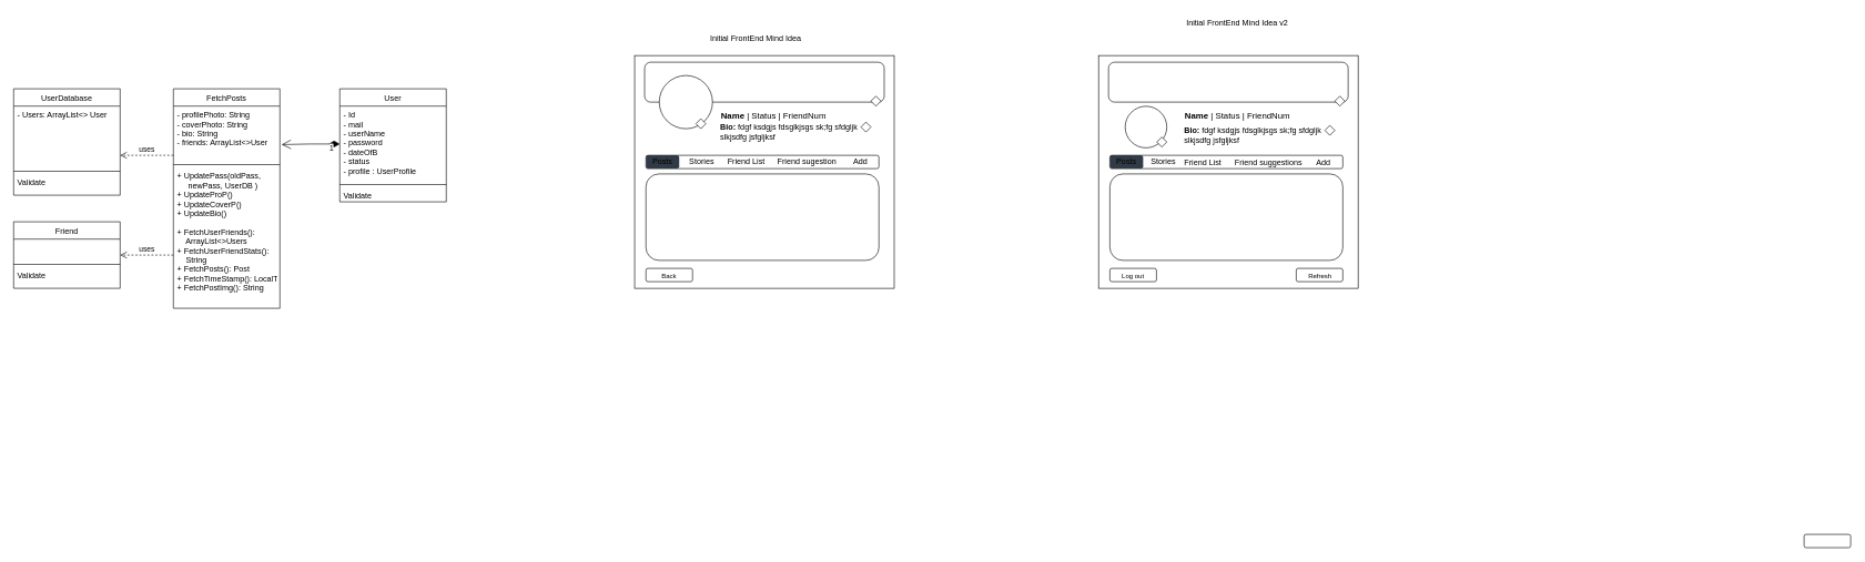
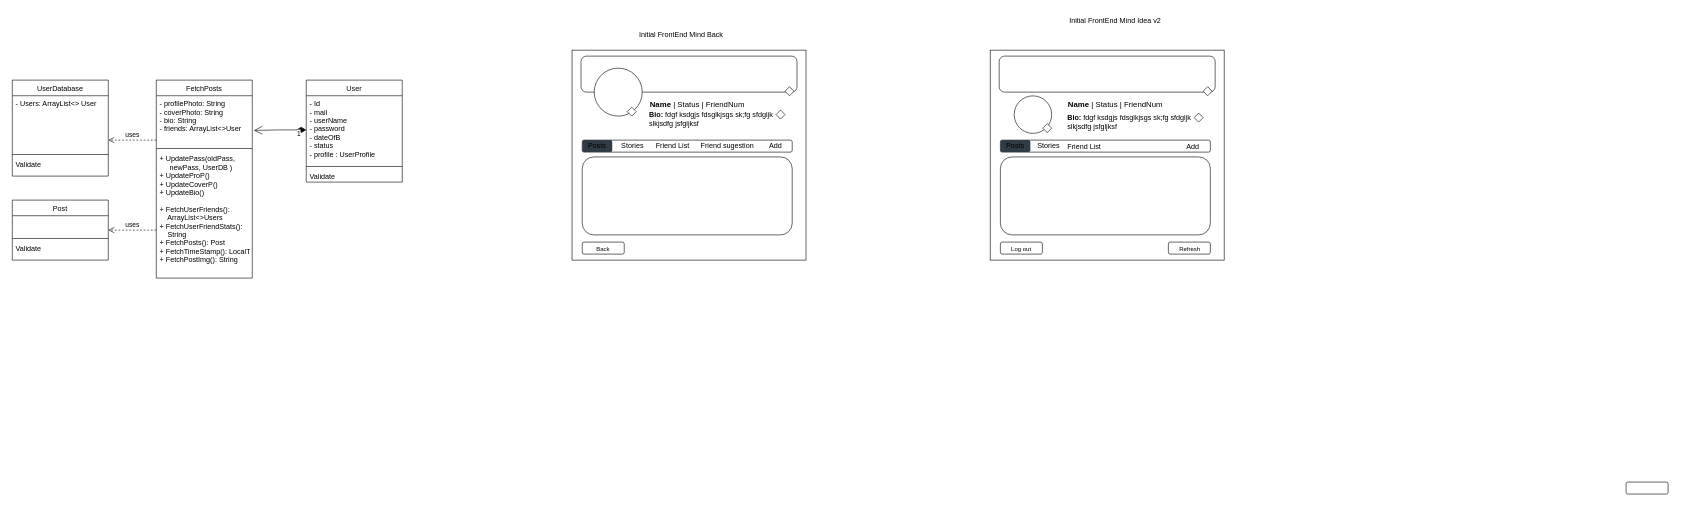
  <mxCell id="0" />
  <mxCell id="1" parent="0" />
  <mxCell id="2" value="FetchPosts" style="swimlane;fontStyle=0;align=center;verticalAlign=top;childLayout=stackLayout;horizontal=1;startSize=26;horizontalStack=0;resizeParent=1;resizeLast=0;collapsible=1;marginBottom=0;rounded=0;shadow=0;strokeWidth=1;" parent="1" vertex="1"><mxGeometry x="260" y="133" width="160" height="330" as="geometry"><mxRectangle x="550" y="140" width="160" height="26" as="alternateBounds" /></mxGeometry></mxCell>
  <mxCell id="3" value="- profilePhoto: String&#10;- coverPhoto: String&#10;- bio: String&#10;- friends: ArrayList&lt;&gt;User" style="text;align=left;verticalAlign=top;spacingLeft=4;spacingRight=4;overflow=hidden;rotatable=0;points=[[0,0.5],[1,0.5]];portConstraint=eastwest;" parent="2" vertex="1"><mxGeometry y="26" width="160" height="84" as="geometry" /></mxCell>
  <mxCell id="4" value="" style="line;html=1;strokeWidth=1;align=left;verticalAlign=middle;spacingTop=-1;spacingLeft=3;spacingRight=3;rotatable=0;labelPosition=right;points=[];portConstraint=eastwest;" parent="2" vertex="1"><mxGeometry y="110" width="160" height="8" as="geometry" /></mxCell>
  <mxCell id="5" value="+ UpdatePass(oldPass, &#10;     newPass, UserDB )&#10;+ UpdateProP()&#10;+ UpdateCoverP()&#10;+ UpdateBio()&#10;&#10;+ FetchUserFriends(): &#10;    ArrayList&lt;&gt;Users&#10;+ FetchUserFriendStats(): &#10;    String&#10;+ FetchPosts(): Post&#10;+ FetchTimeStamp(): LocalT&#10;+ FetchPostImg(): String" style="text;align=left;verticalAlign=top;spacingLeft=4;spacingRight=4;overflow=hidden;rotatable=0;points=[[0,0.5],[1,0.5]];portConstraint=eastwest;" parent="2" vertex="1"><mxGeometry y="118" width="160" height="212" as="geometry" /></mxCell>
  <mxCell id="6" value="User" style="swimlane;fontStyle=0;align=center;verticalAlign=top;childLayout=stackLayout;horizontal=1;startSize=26;horizontalStack=0;resizeParent=1;resizeLast=0;collapsible=1;marginBottom=0;rounded=0;shadow=0;strokeWidth=1;" parent="1" vertex="1"><mxGeometry x="510" y="133" width="160" height="170" as="geometry"><mxRectangle x="550" y="140" width="160" height="26" as="alternateBounds" /></mxGeometry></mxCell>
  <mxCell id="7" value="- Id&#10;- mail&#10;- userName&#10;- password&#10;- dateOfB&#10;- status&#10;- profile : UserProfile" style="text;align=left;verticalAlign=top;spacingLeft=4;spacingRight=4;overflow=hidden;rotatable=0;points=[[0,0.5],[1,0.5]];portConstraint=eastwest;" parent="6" vertex="1"><mxGeometry y="26" width="160" height="114" as="geometry" /></mxCell>
  <mxCell id="8" value="" style="line;html=1;strokeWidth=1;align=left;verticalAlign=middle;spacingTop=-1;spacingLeft=3;spacingRight=3;rotatable=0;labelPosition=right;points=[];portConstraint=eastwest;" parent="6" vertex="1"><mxGeometry y="140" width="160" height="8" as="geometry" /></mxCell>
  <mxCell id="9" value="Validate" style="text;align=left;verticalAlign=top;spacingLeft=4;spacingRight=4;overflow=hidden;rotatable=0;points=[[0,0.5],[1,0.5]];portConstraint=eastwest;" parent="6" vertex="1"><mxGeometry y="148" width="160" height="22" as="geometry" /></mxCell>
  <mxCell id="10" value="UserDatabase" style="swimlane;fontStyle=0;align=center;verticalAlign=top;childLayout=stackLayout;horizontal=1;startSize=26;horizontalStack=0;resizeParent=1;resizeLast=0;collapsible=1;marginBottom=0;rounded=0;shadow=0;strokeWidth=1;" parent="1" vertex="1"><mxGeometry x="20" y="133" width="160" height="160" as="geometry"><mxRectangle x="550" y="140" width="160" height="26" as="alternateBounds" /></mxGeometry></mxCell>
  <mxCell id="11" value="- Users: ArrayList&lt;&gt; User&#10;" style="text;align=left;verticalAlign=top;spacingLeft=4;spacingRight=4;overflow=hidden;rotatable=0;points=[[0,0.5],[1,0.5]];portConstraint=eastwest;" parent="10" vertex="1"><mxGeometry y="26" width="160" height="94" as="geometry" /></mxCell>
  <mxCell id="12" value="" style="line;html=1;strokeWidth=1;align=left;verticalAlign=middle;spacingTop=-1;spacingLeft=3;spacingRight=3;rotatable=0;labelPosition=right;points=[];portConstraint=eastwest;" parent="10" vertex="1"><mxGeometry y="120" width="160" height="8" as="geometry" /></mxCell>
  <mxCell id="13" value="Validate" style="text;align=left;verticalAlign=top;spacingLeft=4;spacingRight=4;overflow=hidden;rotatable=0;points=[[0,0.5],[1,0.5]];portConstraint=eastwest;" parent="10" vertex="1"><mxGeometry y="128" width="160" height="22" as="geometry" /></mxCell>
  <mxCell id="14" value="uses" style="html=1;verticalAlign=bottom;endArrow=open;dashed=1;endSize=8;curved=0;rounded=0;" parent="1" edge="1"><mxGeometry relative="1" as="geometry"><mxPoint x="260" y="233" as="sourcePoint" /><mxPoint x="180" y="233" as="targetPoint" /></mxGeometry></mxCell>
- <mxCell id="15" value="Initial FrontEnd Mind Idea" style="text;html=1;align=center;verticalAlign=middle;whiteSpace=wrap;rounded=0;" parent="1" vertex="1"><mxGeometry x="1060" y="43" width="150" height="30" as="geometry" /></mxCell>
+ <mxCell id="15" value="Initial FrontEnd Mind Back" style="text;html=1;align=center;verticalAlign=middle;whiteSpace=wrap;rounded=0;" parent="1" vertex="1"><mxGeometry x="1060" y="43" width="150" height="30" as="geometry" /></mxCell>
  <mxCell id="16" value="" style="rounded=0;whiteSpace=wrap;html=1;" parent="1" vertex="1"><mxGeometry x="953" y="83" width="390" height="350" as="geometry" /></mxCell>
  <mxCell id="17" value="" style="rounded=1;whiteSpace=wrap;html=1;" parent="1" vertex="1"><mxGeometry x="968" y="93" width="360" height="60" as="geometry" /></mxCell>
  <mxCell id="18" value="" style="ellipse;whiteSpace=wrap;html=1;aspect=fixed;" parent="1" vertex="1"><mxGeometry x="990" y="113" width="80" height="80" as="geometry" /></mxCell>
  <mxCell id="19" value="" style="rounded=1;whiteSpace=wrap;html=1;" parent="1" vertex="1"><mxGeometry x="970" y="233" width="350" height="20" as="geometry" /></mxCell>
  <mxCell id="20" value="&lt;b&gt;Bio: &lt;/b&gt;fdgf ksdgjs fdsglkjsgs sk;fg sfdgljk slkjsdfg jsfgljksf&amp;nbsp;" style="text;html=1;align=left;verticalAlign=middle;whiteSpace=wrap;rounded=0;" parent="1" vertex="1"><mxGeometry x="1080" y="183" width="250" height="30" as="geometry" /></mxCell>
  <mxCell id="21" value="" style="rhombus;whiteSpace=wrap;html=1;" parent="1" vertex="1"><mxGeometry x="1308" y="144" width="15" height="15" as="geometry" /></mxCell>
  <mxCell id="22" value="" style="rhombus;whiteSpace=wrap;html=1;" parent="1" vertex="1"><mxGeometry x="1045" y="178" width="15" height="15" as="geometry" /></mxCell>
  <mxCell id="23" value="" style="rounded=1;whiteSpace=wrap;html=1;" parent="1" vertex="1"><mxGeometry x="970" y="403" width="70" height="20" as="geometry" /></mxCell>
  <mxCell id="24" value="" style="rhombus;whiteSpace=wrap;html=1;" parent="1" vertex="1"><mxGeometry x="1293" y="183" width="15" height="15" as="geometry" /></mxCell>
  <mxCell id="25" value="Friend List" style="text;html=1;align=center;verticalAlign=middle;whiteSpace=wrap;rounded=0;" parent="1" vertex="1"><mxGeometry x="1091" y="228" width="60" height="30" as="geometry" /></mxCell>
  <mxCell id="26" value="Back" style="text;html=1;align=center;verticalAlign=middle;whiteSpace=wrap;rounded=0;fontSize=10;" parent="1" vertex="1"><mxGeometry x="975" y="407" width="60" height="14" as="geometry" /></mxCell>
  <mxCell id="27" value="&lt;b style=&quot;font-size: 13px;&quot;&gt;Name&lt;/b&gt; | Status | FriendNum" style="text;html=1;align=left;verticalAlign=middle;whiteSpace=wrap;rounded=0;fontSize=13;" parent="1" vertex="1"><mxGeometry x="1081" y="158" width="160" height="30" as="geometry" /></mxCell>
- <mxCell id="28" value="Friend" style="swimlane;fontStyle=0;align=center;verticalAlign=top;childLayout=stackLayout;horizontal=1;startSize=26;horizontalStack=0;resizeParent=1;resizeLast=0;collapsible=1;marginBottom=0;rounded=0;shadow=0;strokeWidth=1;" parent="1" vertex="1"><mxGeometry x="20" y="333" width="160" height="100" as="geometry"><mxRectangle x="550" y="140" width="160" height="26" as="alternateBounds" /></mxGeometry></mxCell>
+ <mxCell id="28" value="Post" style="swimlane;fontStyle=0;align=center;verticalAlign=top;childLayout=stackLayout;horizontal=1;startSize=26;horizontalStack=0;resizeParent=1;resizeLast=0;collapsible=1;marginBottom=0;rounded=0;shadow=0;strokeWidth=1;" parent="1" vertex="1"><mxGeometry x="20" y="333" width="160" height="100" as="geometry"><mxRectangle x="550" y="140" width="160" height="26" as="alternateBounds" /></mxGeometry></mxCell>
  <mxCell id="29" value="&#10;" style="text;align=left;verticalAlign=top;spacingLeft=4;spacingRight=4;overflow=hidden;rotatable=0;points=[[0,0.5],[1,0.5]];portConstraint=eastwest;" parent="28" vertex="1"><mxGeometry y="26" width="160" height="34" as="geometry" /></mxCell>
  <mxCell id="30" value="" style="line;html=1;strokeWidth=1;align=left;verticalAlign=middle;spacingTop=-1;spacingLeft=3;spacingRight=3;rotatable=0;labelPosition=right;points=[];portConstraint=eastwest;" parent="28" vertex="1"><mxGeometry y="60" width="160" height="8" as="geometry" /></mxCell>
  <mxCell id="31" value="Validate" style="text;align=left;verticalAlign=top;spacingLeft=4;spacingRight=4;overflow=hidden;rotatable=0;points=[[0,0.5],[1,0.5]];portConstraint=eastwest;" parent="28" vertex="1"><mxGeometry y="68" width="160" height="22" as="geometry" /></mxCell>
  <mxCell id="32" value="uses" style="html=1;verticalAlign=bottom;endArrow=open;dashed=1;endSize=8;curved=0;rounded=0;" parent="1" edge="1"><mxGeometry relative="1" as="geometry"><mxPoint x="260" y="383" as="sourcePoint" /><mxPoint x="180" y="383" as="targetPoint" /></mxGeometry></mxCell>
  <mxCell id="33" value="1" style="endArrow=open;html=1;endSize=12;startArrow=diamondThin;startSize=14;startFill=1;edgeStyle=orthogonalEdgeStyle;align=left;verticalAlign=bottom;rounded=0;exitX=0;exitY=0.5;exitDx=0;exitDy=0;entryX=1.016;entryY=0.689;entryDx=0;entryDy=0;entryPerimeter=0;" parent="1" source="7" target="3" edge="1"><mxGeometry x="-0.608" y="15" relative="1" as="geometry"><mxPoint x="340" y="263" as="sourcePoint" /><mxPoint x="500" y="263" as="targetPoint" /><mxPoint as="offset" /></mxGeometry></mxCell>
  <mxCell id="34" value="Stories" style="text;html=1;align=center;verticalAlign=middle;whiteSpace=wrap;rounded=0;" parent="1" vertex="1"><mxGeometry x="1024" y="228" width="60" height="30" as="geometry" /></mxCell>
  <mxCell id="35" value="Friend sugestion" style="text;html=1;align=center;verticalAlign=middle;whiteSpace=wrap;rounded=0;" parent="1" vertex="1"><mxGeometry x="1164" y="228" width="96" height="30" as="geometry" /></mxCell>
  <mxCell id="36" value="Add" style="text;html=1;align=center;verticalAlign=middle;whiteSpace=wrap;rounded=0;" parent="1" vertex="1"><mxGeometry x="1266" y="228" width="53" height="30" as="geometry" /></mxCell>
  <mxCell id="37" value="" style="rounded=1;whiteSpace=wrap;html=1;fillColor=#313b45;fontColor=#ffffff;strokeColor=none;" parent="1" vertex="1"><mxGeometry x="970" y="233" width="50" height="20" as="geometry" /></mxCell>
  <mxCell id="38" value="Posts" style="text;html=1;align=center;verticalAlign=middle;whiteSpace=wrap;rounded=0;" parent="1" vertex="1"><mxGeometry x="965" y="228" width="60" height="30" as="geometry" /></mxCell>
  <mxCell id="39" value="" style="rounded=1;whiteSpace=wrap;html=1;" parent="1" vertex="1"><mxGeometry x="970" y="261" width="350" height="130" as="geometry" /></mxCell>
  <mxCell id="40" value="" style="rounded=0;whiteSpace=wrap;html=1;" parent="1" vertex="1"><mxGeometry x="1650" y="83" width="390" height="350" as="geometry" /></mxCell>
  <mxCell id="41" value="" style="rounded=1;whiteSpace=wrap;html=1;" parent="1" vertex="1"><mxGeometry x="1665" y="93" width="360" height="60" as="geometry" /></mxCell>
  <mxCell id="42" value="" style="ellipse;whiteSpace=wrap;html=1;aspect=fixed;" parent="1" vertex="1"><mxGeometry x="1690" y="159.25" width="62.5" height="62.5" as="geometry" /></mxCell>
  <mxCell id="43" value="" style="rounded=1;whiteSpace=wrap;html=1;" parent="1" vertex="1"><mxGeometry x="1667" y="233" width="350" height="20" as="geometry" /></mxCell>
  <mxCell id="44" value="&lt;b&gt;Bio: &lt;/b&gt;fdgf ksdgjs fdsglkjsgs sk;fg sfdgljk slkjsdfg jsfgljksf&amp;nbsp;" style="text;html=1;align=left;verticalAlign=middle;whiteSpace=wrap;rounded=0;" parent="1" vertex="1"><mxGeometry x="1777" y="188" width="250" height="30" as="geometry" /></mxCell>
  <mxCell id="45" value="" style="rhombus;whiteSpace=wrap;html=1;" parent="1" vertex="1"><mxGeometry x="2005" y="144" width="15" height="15" as="geometry" /></mxCell>
  <mxCell id="46" value="" style="rhombus;whiteSpace=wrap;html=1;" parent="1" vertex="1"><mxGeometry x="1737.5" y="205.5" width="15" height="15" as="geometry" /></mxCell>
  <mxCell id="47" value="" style="rounded=1;whiteSpace=wrap;html=1;" parent="1" vertex="1"><mxGeometry x="1667" y="403" width="70" height="20" as="geometry" /></mxCell>
  <mxCell id="48" value="" style="rhombus;whiteSpace=wrap;html=1;" parent="1" vertex="1"><mxGeometry x="1990" y="188" width="15" height="15" as="geometry" /></mxCell>
  <mxCell id="49" value="Friend List" style="text;html=1;align=center;verticalAlign=middle;whiteSpace=wrap;rounded=0;" parent="1" vertex="1"><mxGeometry x="1777" y="233" width="60" height="21" as="geometry" /></mxCell>
  <mxCell id="50" value="Log out" style="text;html=1;align=center;verticalAlign=middle;whiteSpace=wrap;rounded=0;fontSize=10;" parent="1" vertex="1"><mxGeometry x="1672" y="410" width="60" height="8" as="geometry" /></mxCell>
  <mxCell id="51" value="&lt;b style=&quot;font-size: 13px;&quot;&gt;Name&lt;/b&gt; | Status | FriendNum" style="text;html=1;align=left;verticalAlign=middle;whiteSpace=wrap;rounded=0;fontSize=13;" parent="1" vertex="1"><mxGeometry x="1778" y="158" width="160" height="30" as="geometry" /></mxCell>
  <mxCell id="52" value="Stories" style="text;html=1;align=center;verticalAlign=middle;whiteSpace=wrap;rounded=0;" parent="1" vertex="1"><mxGeometry x="1723" y="228" width="49" height="30" as="geometry" /></mxCell>
- <mxCell id="53" value="Friend suggestions" style="text;html=1;align=center;verticalAlign=middle;whiteSpace=wrap;rounded=0;" parent="1" vertex="1"><mxGeometry x="1851" y="236" width="109" height="15" as="geometry" /></mxCell>
  <mxCell id="54" value="Add" style="text;html=1;align=center;verticalAlign=middle;whiteSpace=wrap;rounded=0;" parent="1" vertex="1"><mxGeometry x="1970" y="236" width="36" height="15" as="geometry" /></mxCell>
  <mxCell id="55" value="" style="rounded=1;whiteSpace=wrap;html=1;fillColor=#313b45;fontColor=#ffffff;strokeColor=none;" parent="1" vertex="1"><mxGeometry x="1667" y="233" width="50" height="20" as="geometry" /></mxCell>
  <mxCell id="56" value="Posts" style="text;html=1;align=center;verticalAlign=middle;whiteSpace=wrap;rounded=0;" parent="1" vertex="1"><mxGeometry x="1662" y="228" width="60" height="30" as="geometry" /></mxCell>
  <mxCell id="57" value="" style="rounded=1;whiteSpace=wrap;html=1;" parent="1" vertex="1"><mxGeometry x="1667" y="261" width="350" height="130" as="geometry" /></mxCell>
  <mxCell id="58" value="Initial FrontEnd Mind Idea v2" style="text;html=1;align=center;verticalAlign=middle;whiteSpace=wrap;rounded=0;" parent="1" vertex="1"><mxGeometry x="1772" y="20" width="173" height="30" as="geometry" /></mxCell>
  <mxCell id="59" value="Back" style="text;html=1;align=center;verticalAlign=middle;whiteSpace=wrap;rounded=0;fontSize=10;" vertex="1" parent="1"><mxGeometry x="2715" y="810" width="60" height="8" as="geometry" /></mxCell>
  <mxCell id="60" value="" style="rounded=1;whiteSpace=wrap;html=1;" vertex="1" parent="1"><mxGeometry x="2710" y="803" width="70" height="20" as="geometry" /></mxCell>
  <mxCell id="61" value="" style="rounded=1;whiteSpace=wrap;html=1;" vertex="1" parent="1"><mxGeometry x="1947" y="403" width="70" height="20" as="geometry" /></mxCell>
  <mxCell id="62" value="Refresh" style="text;html=1;align=center;verticalAlign=middle;whiteSpace=wrap;rounded=0;fontSize=10;" vertex="1" parent="1"><mxGeometry x="1953" y="410" width="60" height="8" as="geometry" /></mxCell>
